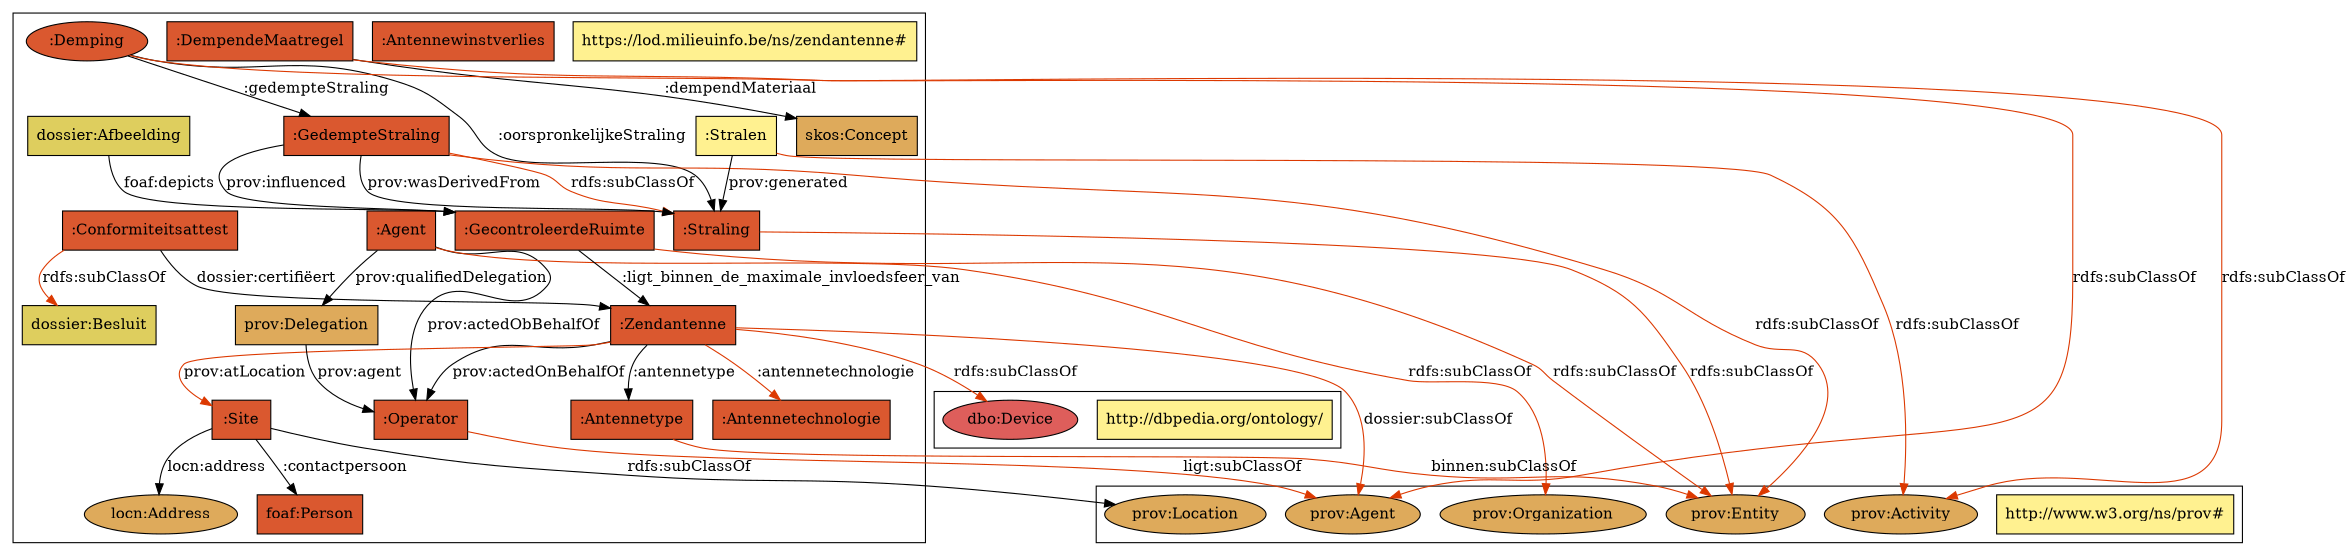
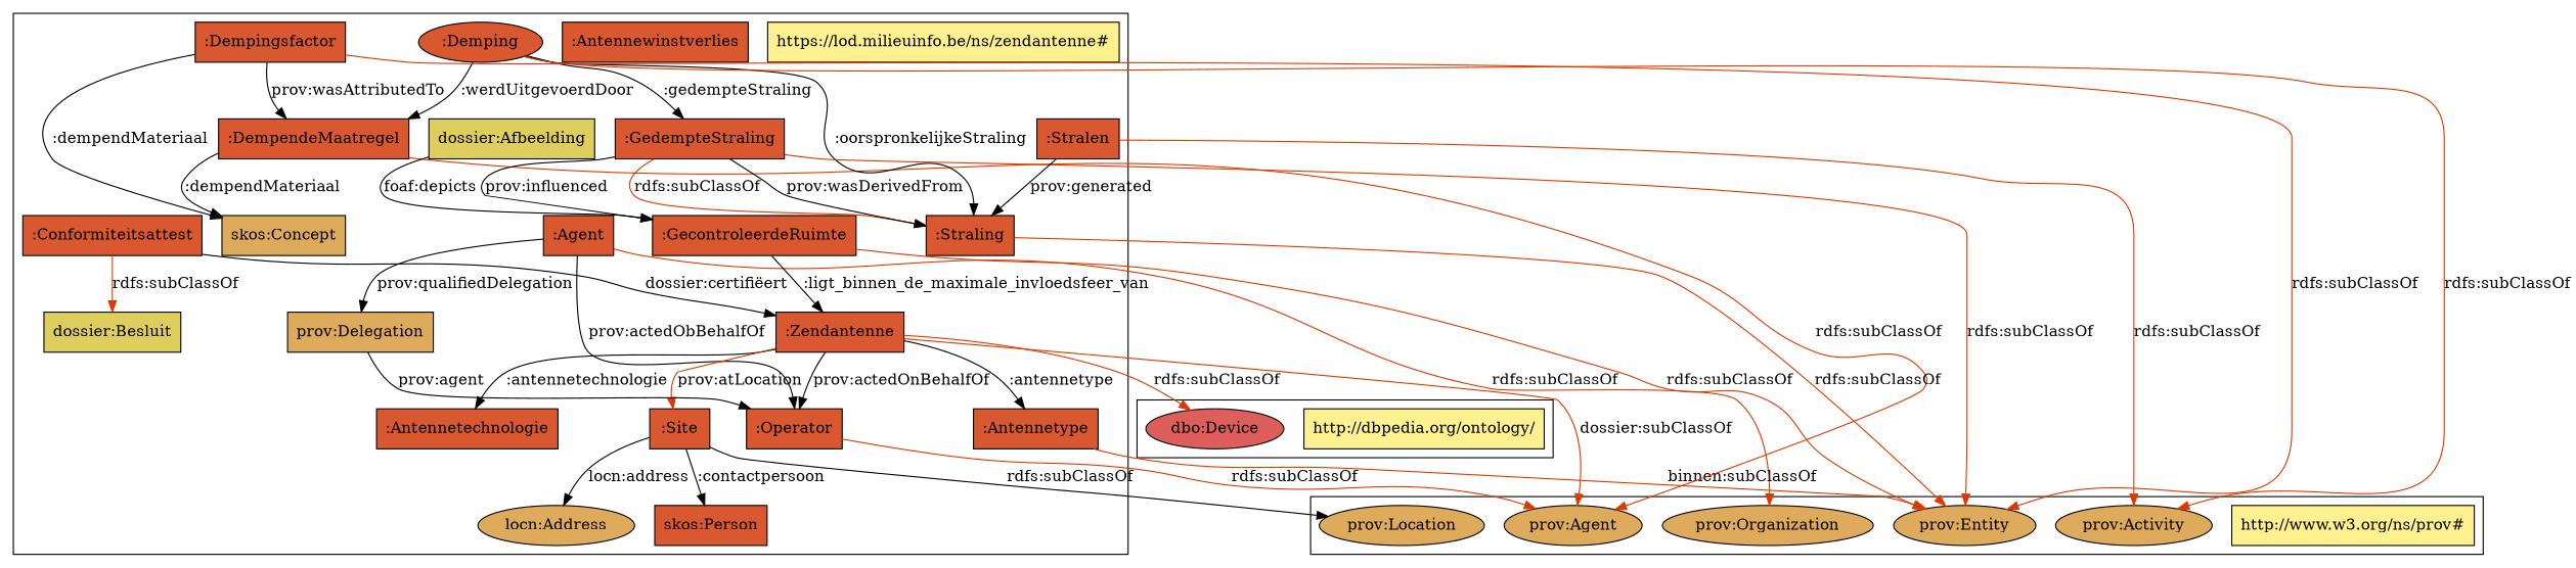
  digraph {
    bgcolor="#ffffff"
    fontname="DejaVu Serif"
    node [fillcolor="#DA582F" fontname="DejaVu Serif" shape=box style=filled]
    edge [fontname="DejaVu Serif"]
    "https://lod.milieuinfo.be/ns/zendantenne#" [fillcolor="#FFF190"]
    n2 [label=":Agent"]
    ":Antennetechnologie"
    ":Antennetype"
    ":Antennewinstverlies"
    ":Conformiteitsattest"
    ":DempendeMaatregel"
    ":Demping" [shape=ellipse]
+   ":Dempingsfactor"
    ":GecontroleerdeRuimte"
    ":GedempteStraling"
    ":Operator"
    ":Site"
-   ":Stralen" [fillcolor="#FFF190"]
+   ":Stralen"
    ":Straling"
    ":Zendantenne"
    "dossier:Besluit" [fillcolor="#DECE5E"]
    "dossier:Afbeelding" [fillcolor="#DECE5E"]
    "locn:Address" [fillcolor="#DEAA5B" shape=ellipse]
-   "foaf:Person"
+   "foaf:Person" [label="skos:Person"]
    "prov:Delegation" [fillcolor="#DEAA5B"]
    "skos:Concept" [fillcolor="#DEAA5B"]
    "http://dbpedia.org/ontology/" [fillcolor="#FFF190"]
    "dbo:Device" [fillcolor="#DE5E5B" shape=""]
    "http://www.w3.org/ns/prov#" [fillcolor="#FFF190"]
    "prov:Organization" [fillcolor="#DEAA5B" shape=""]
    "prov:Activity" [fillcolor="#DEAA5B" shape=""]
    "prov:Entity" [fillcolor="#DEAA5B" shape=""]
    "prov:Agent" [fillcolor="#DEAA5B" shape=""]
    "prov:Location" [fillcolor="#DEAA5B" shape=""]
    subgraph cluster_1 {
      "https://lod.milieuinfo.be/ns/zendantenne#"
      n2
      ":Antennetechnologie"
      ":Antennetype"
      ":Antennewinstverlies"
      ":Conformiteitsattest"
      ":DempendeMaatregel"
      ":Demping"
+     ":Dempingsfactor"
      ":GecontroleerdeRuimte"
      ":GedempteStraling"
      ":Operator"
      ":Site"
      ":Stralen"
      ":Straling"
      ":Zendantenne"
      "dossier:Besluit"
      "dossier:Afbeelding"
      "locn:Address"
      "foaf:Person"
      "prov:Delegation"
      "skos:Concept"
    }
    subgraph cluster_2 {
      "http://dbpedia.org/ontology/"
      "dbo:Device"
    }
    subgraph cluster_3 {
      "http://www.w3.org/ns/prov#"
      "prov:Organization"
      "prov:Activity"
      "prov:Entity"
      "prov:Agent"
      "prov:Location"
    }
    n2 -> ":Operator" [label="prov:actedObBehalfOf"]
    n2 -> "prov:Delegation" [label="prov:qualifiedDelegation"]
    n2 -> "prov:Organization" [color="#DC3800" label="rdfs:subClassOf"]
    ":Antennetype" -> "prov:Entity" [color="#DC3800" label="binnen:subClassOf"]
    ":Conformiteitsattest" -> ":Zendantenne" [label="dossier:certifiëert"]
    ":Conformiteitsattest" -> "dossier:Besluit" [color="#DC3800" label="rdfs:subClassOf"]
    ":DempendeMaatregel" -> "skos:Concept" [label=":dempendMateriaal"]
    ":DempendeMaatregel" -> "prov:Agent" [color="#DC3800" label="rdfs:subClassOf"]
+   ":Demping" -> ":DempendeMaatregel" [label=":werdUitgevoerdDoor"]
    ":Demping" -> ":GedempteStraling" [label=":gedempteStraling"]
    ":Demping" -> ":Straling" [label=":oorspronkelijkeStraling"]
    ":Demping" -> "prov:Activity" [color="#DC3800" label="rdfs:subClassOf"]
+   ":Dempingsfactor" -> ":DempendeMaatregel" [label="prov:wasAttributedTo"]
+   ":Dempingsfactor" -> "skos:Concept" [label=":dempendMateriaal"]
+   ":Dempingsfactor" -> "prov:Entity" [color="#DC3800" label="rdfs:subClassOf"]
    ":GecontroleerdeRuimte" -> ":Zendantenne" [label=":ligt_binnen_de_maximale_invloedsfeer_van"]
    ":GecontroleerdeRuimte" -> "prov:Entity" [color="#DC3800" label="rdfs:subClassOf"]
    ":GedempteStraling" -> ":GecontroleerdeRuimte" [label="prov:influenced"]
    ":GedempteStraling" -> ":Straling" [color="#DC3800" label="rdfs:subClassOf"]
    ":GedempteStraling" -> ":Straling" [label="prov:wasDerivedFrom"]
    ":GedempteStraling" -> "prov:Entity" [color="#DC3800" label="rdfs:subClassOf"]
-   ":Operator" -> "prov:Agent" [color="#DC3800" label="ligt:subClassOf"]
+   ":Operator" -> "prov:Agent" [color="#DC3800" label="rdfs:subClassOf"]
    ":Site" -> "locn:Address" [label="locn:address"]
    ":Site" -> "foaf:Person" [label=":contactpersoon"]
    ":Site" -> "prov:Location" [color=black label="rdfs:subClassOf"]
    ":Stralen" -> ":Straling" [label="prov:generated"]
    ":Stralen" -> "prov:Activity" [color="#DC3800" label="rdfs:subClassOf"]
    ":Straling" -> "prov:Entity" [color="#DC3800" label="rdfs:subClassOf"]
-   ":Zendantenne" -> ":Antennetechnologie" [label=":antennetechnologie" color="#DC3800"]
+   ":Zendantenne" -> ":Antennetechnologie" [label=":antennetechnologie"]
    ":Zendantenne" -> ":Antennetype" [label=":antennetype"]
    ":Zendantenne" -> ":Operator" [label="prov:actedOnBehalfOf"]
    ":Zendantenne" -> ":Site" [color="#DC3800" label="prov:atLocation"]
    ":Zendantenne" -> "dbo:Device" [color="#DC3800" label="rdfs:subClassOf"]
    ":Zendantenne" -> "prov:Agent" [color="#DC3800" label="dossier:subClassOf"]
    "dossier:Afbeelding" -> ":GecontroleerdeRuimte" [label="foaf:depicts"]
    "prov:Delegation" -> ":Operator" [label="prov:agent"]
  }
